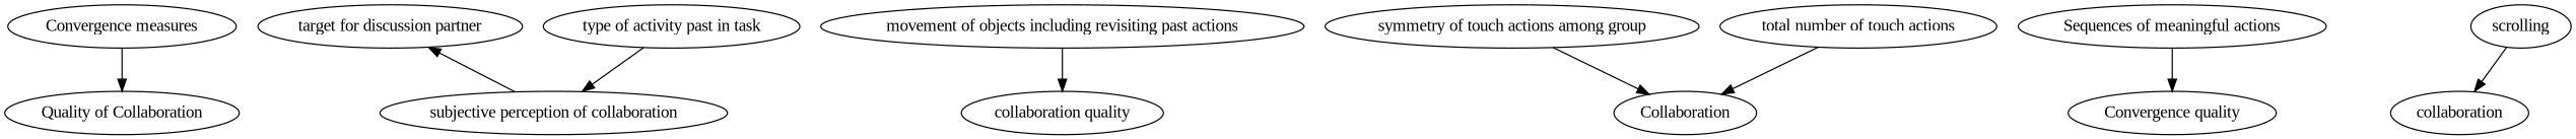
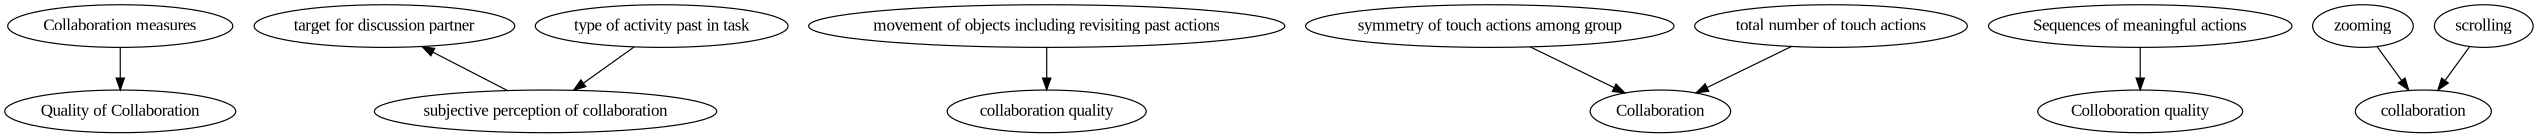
  digraph {
    fontname="Liberation Serif"
    rankdir=TB
    splines=true
    node [fontname="Liberation Serif"]
    edge [fontname="Liberation Serif"]
-   "Convergence measures"
+   "Convergence measures" [label="Collaboration measures"]
    "target for discussion partner"
    "movement of objects including revisiting past actions"
    "symmetry of touch actions among group"
    "Sequences of meaningful actions"
    "total number of touch actions"
    n7 [label="type of activity past in task"]
+   zooming
    scrolling
    Collaboration
    "Quality of Collaboration"
-   "Colloboration quality" [label="Convergence quality"]
+   "Colloboration quality"
    collaboration
    "subjective perception of collaboration"
    "collaboration quality"
    subgraph sub_1 {
      rank=same
      "Convergence measures"
      "target for discussion partner"
      "movement of objects including revisiting past actions"
      "symmetry of touch actions among group"
      "Sequences of meaningful actions"
      "total number of touch actions"
      n7
+     zooming
      scrolling
    }
    subgraph sub_2 {
      rank=same
      Collaboration
      "Quality of Collaboration"
      "Colloboration quality"
      collaboration
      "subjective perception of collaboration"
      "collaboration quality"
    }
    "Convergence measures" -> "Quality of Collaboration"
    "movement of objects including revisiting past actions" -> "collaboration quality"
    "symmetry of touch actions among group" -> Collaboration
    "Sequences of meaningful actions" -> "Colloboration quality"
    "total number of touch actions" -> Collaboration
    n7 -> "subjective perception of collaboration"
+   zooming -> collaboration
    scrolling -> collaboration
    "subjective perception of collaboration" -> "target for discussion partner"
  }
